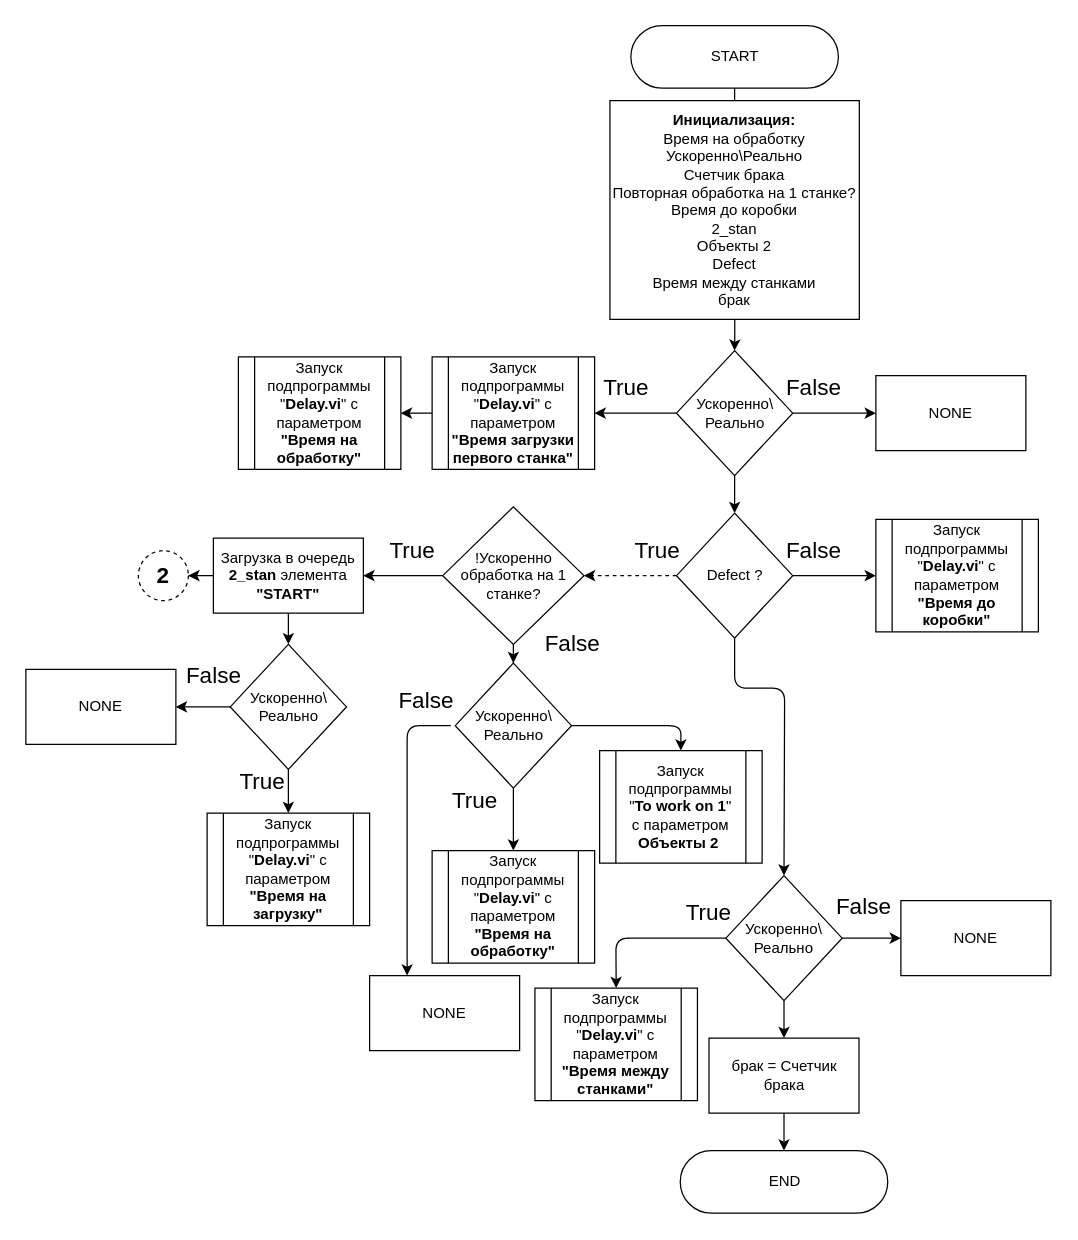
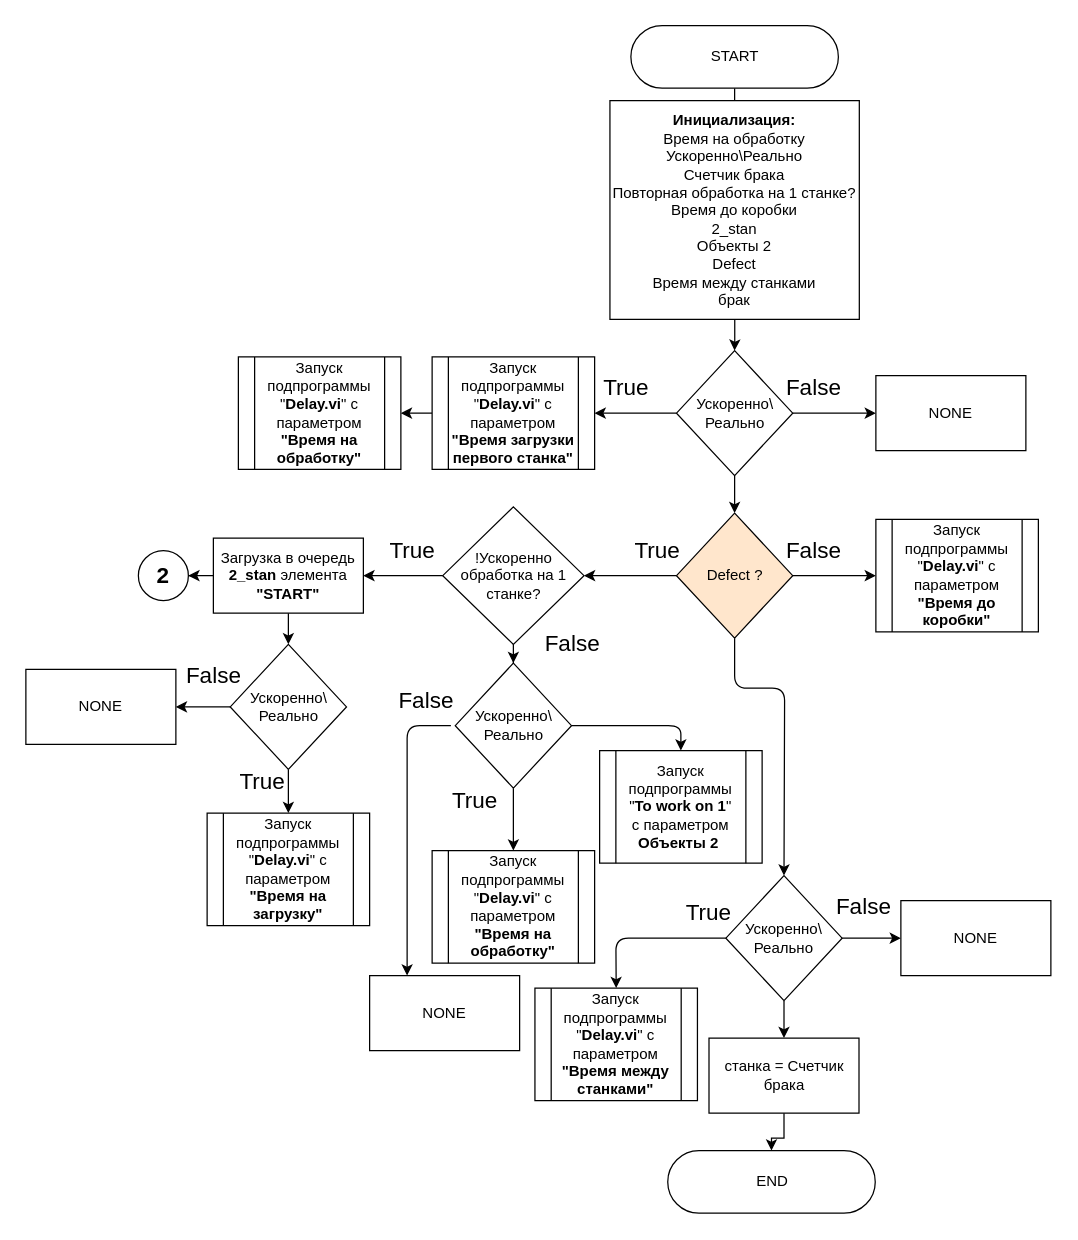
  <mxCell id="0" />
  <mxCell id="1" parent="0" />
  <mxCell id="2" value="" style="edgeStyle=orthogonalEdgeStyle;rounded=0;orthogonalLoop=1;jettySize=auto;html=1;" edge="1" parent="1" source="3" target="6"><mxGeometry relative="1" as="geometry" /></mxCell>
  <mxCell id="3" value="START" style="html=1;dashed=0;whitespace=wrap;shape=mxgraph.dfd.start" vertex="1" parent="1"><mxGeometry x="504" y="20" width="166" height="50" as="geometry" /></mxCell>
- <mxCell id="4" value="END" style="html=1;dashed=0;whitespace=wrap;shape=mxgraph.dfd.start" vertex="1" parent="1"><mxGeometry x="543.5" y="920" width="166" height="50" as="geometry" /></mxCell>
+ <mxCell id="4" value="END" style="html=1;dashed=0;whitespace=wrap;shape=mxgraph.dfd.start" vertex="1" parent="1"><mxGeometry x="533.5" y="920" width="166" height="50" as="geometry" /></mxCell>
  <mxCell id="5" value="" style="edgeStyle=orthogonalEdgeStyle;rounded=0;orthogonalLoop=1;jettySize=auto;html=1;" edge="1" parent="1" source="6" target="10"><mxGeometry relative="1" as="geometry" /></mxCell>
  <mxCell id="6" value="&lt;b&gt;Инициализация:&lt;/b&gt;&lt;br&gt;Время на обработку&lt;br&gt;Ускоренно\Реально&lt;br&gt;Счетчик брака&lt;br&gt;Повторная обработка на 1 станке?&lt;br&gt;Время до коробки&lt;br&gt;2_stan&lt;br&gt;Объекты 2&lt;br&gt;Defect&lt;br&gt;Время между станками&lt;br&gt;брак" style="whiteSpace=wrap;html=1;dashed=0;" vertex="1" parent="1"><mxGeometry x="487.25" y="80" width="199.5" height="175" as="geometry" /></mxCell>
  <mxCell id="7" value="" style="edgeStyle=orthogonalEdgeStyle;rounded=0;orthogonalLoop=1;jettySize=auto;html=1;" edge="1" parent="1" source="10" target="11"><mxGeometry relative="1" as="geometry" /></mxCell>
  <mxCell id="8" value="" style="edgeStyle=orthogonalEdgeStyle;rounded=0;orthogonalLoop=1;jettySize=auto;html=1;" edge="1" parent="1" source="10" target="15"><mxGeometry relative="1" as="geometry" /></mxCell>
  <mxCell id="9" value="" style="edgeStyle=orthogonalEdgeStyle;rounded=0;orthogonalLoop=1;jettySize=auto;html=1;" edge="1" parent="1" source="10" target="19"><mxGeometry relative="1" as="geometry" /></mxCell>
  <mxCell id="10" value="&lt;span&gt;Ускоренно\&lt;br&gt;Реально&lt;/span&gt;" style="rhombus;whiteSpace=wrap;html=1;" vertex="1" parent="1"><mxGeometry x="540.5" y="280" width="93" height="100" as="geometry" /></mxCell>
  <mxCell id="11" value="NONE" style="whiteSpace=wrap;html=1;" vertex="1" parent="1"><mxGeometry x="700" y="300" width="120" height="60" as="geometry" /></mxCell>
  <mxCell id="12" value="&lt;font style=&quot;font-size: 18px&quot;&gt;False&lt;/font&gt;" style="text;html=1;align=center;verticalAlign=middle;resizable=0;points=[];autosize=1;" vertex="1" parent="1"><mxGeometry x="620" y="300" width="60" height="20" as="geometry" /></mxCell>
  <mxCell id="13" value="&lt;font style=&quot;font-size: 18px&quot;&gt;True&lt;/font&gt;" style="text;html=1;align=center;verticalAlign=middle;resizable=0;points=[];autosize=1;" vertex="1" parent="1"><mxGeometry x="475" y="300" width="50" height="20" as="geometry" /></mxCell>
  <mxCell id="14" value="" style="edgeStyle=orthogonalEdgeStyle;rounded=0;orthogonalLoop=1;jettySize=auto;html=1;" edge="1" parent="1" source="15" target="16"><mxGeometry relative="1" as="geometry" /></mxCell>
  <mxCell id="15" value="Запуск подпрограммы &quot;&lt;b&gt;Delay.vi&lt;/b&gt;&quot; с параметром &lt;b&gt;&quot;Время загрузки первого станка&quot;&lt;/b&gt;" style="shape=process;whiteSpace=wrap;html=1;backgroundOutline=1;" vertex="1" parent="1"><mxGeometry x="345" y="285" width="130" height="90" as="geometry" /></mxCell>
  <mxCell id="16" value="Запуск подпрограммы &quot;&lt;b&gt;Delay.vi&lt;/b&gt;&quot; с параметром &lt;b&gt;&quot;Время на обработку&quot;&lt;/b&gt;" style="shape=process;whiteSpace=wrap;html=1;backgroundOutline=1;" vertex="1" parent="1"><mxGeometry x="190" y="285" width="130" height="90" as="geometry" /></mxCell>
  <mxCell id="17" value="" style="edgeStyle=orthogonalEdgeStyle;rounded=0;orthogonalLoop=1;jettySize=auto;html=1;" edge="1" parent="1" source="19"><mxGeometry relative="1" as="geometry"><mxPoint x="700" y="460" as="targetPoint" /></mxGeometry></mxCell>
- <mxCell id="18" value="" style="edgeStyle=orthogonalEdgeStyle;rounded=0;orthogonalLoop=1;jettySize=auto;html=1;entryX=1;entryY=0.5;entryDx=0;entryDy=0;dashed=1;" edge="1" parent="1" source="19" target="28"><mxGeometry relative="1" as="geometry"><mxPoint x="474" y="460" as="targetPoint" /></mxGeometry></mxCell>
- <mxCell id="19" value="Defect ?" style="rhombus;whiteSpace=wrap;html=1;" vertex="1" parent="1"><mxGeometry x="540.5" y="410" width="93" height="100" as="geometry" /></mxCell>
+ <mxCell id="18" value="" style="edgeStyle=orthogonalEdgeStyle;rounded=0;orthogonalLoop=1;jettySize=auto;html=1;entryX=1;entryY=0.5;entryDx=0;entryDy=0;" edge="1" parent="1" source="19" target="28"><mxGeometry relative="1" as="geometry"><mxPoint x="474" y="460" as="targetPoint" /></mxGeometry></mxCell>
+ <mxCell id="19" value="Defect ?" style="rhombus;whiteSpace=wrap;html=1;fillColor=#ffe6cc;" vertex="1" parent="1"><mxGeometry x="540.5" y="410" width="93" height="100" as="geometry" /></mxCell>
  <mxCell id="20" value="" style="edgeStyle=orthogonalEdgeStyle;rounded=0;orthogonalLoop=1;jettySize=auto;html=1;" edge="1" parent="1" source="22" target="53"><mxGeometry relative="1" as="geometry" /></mxCell>
  <mxCell id="21" value="" style="edgeStyle=orthogonalEdgeStyle;rounded=0;orthogonalLoop=1;jettySize=auto;html=1;" edge="1" parent="1" source="22" target="55"><mxGeometry relative="1" as="geometry" /></mxCell>
  <mxCell id="22" value="&lt;span&gt;Ускоренно\&lt;br&gt;Реально&lt;/span&gt;" style="rhombus;whiteSpace=wrap;html=1;" vertex="1" parent="1"><mxGeometry x="580" y="700" width="93" height="100" as="geometry" /></mxCell>
  <mxCell id="23" value="&lt;font style=&quot;font-size: 18px&quot;&gt;False&lt;/font&gt;" style="text;html=1;align=center;verticalAlign=middle;resizable=0;points=[];autosize=1;" vertex="1" parent="1"><mxGeometry x="620" y="430" width="60" height="20" as="geometry" /></mxCell>
  <mxCell id="24" value="Запуск подпрограммы &quot;&lt;b&gt;Delay.vi&lt;/b&gt;&quot; с параметром &lt;b&gt;&quot;Время до коробки&quot;&lt;/b&gt;" style="shape=process;whiteSpace=wrap;html=1;backgroundOutline=1;" vertex="1" parent="1"><mxGeometry x="700" y="415" width="130" height="90" as="geometry" /></mxCell>
  <mxCell id="25" value="&lt;font style=&quot;font-size: 18px&quot;&gt;True&lt;/font&gt;" style="text;html=1;align=center;verticalAlign=middle;resizable=0;points=[];autosize=1;" vertex="1" parent="1"><mxGeometry x="500" y="430" width="50" height="20" as="geometry" /></mxCell>
  <mxCell id="26" value="" style="edgeStyle=orthogonalEdgeStyle;rounded=0;orthogonalLoop=1;jettySize=auto;html=1;" edge="1" parent="1" source="28" target="31"><mxGeometry relative="1" as="geometry" /></mxCell>
  <mxCell id="27" value="" style="edgeStyle=orthogonalEdgeStyle;rounded=0;orthogonalLoop=1;jettySize=auto;html=1;" edge="1" parent="1" source="28" target="43"><mxGeometry relative="1" as="geometry" /></mxCell>
  <mxCell id="28" value="!Ускоренно обработка на 1 станке?" style="rhombus;whiteSpace=wrap;html=1;" vertex="1" parent="1"><mxGeometry x="353.5" y="405" width="113" height="110" as="geometry" /></mxCell>
  <mxCell id="29" style="edgeStyle=orthogonalEdgeStyle;rounded=0;orthogonalLoop=1;jettySize=auto;html=1;entryX=1;entryY=0.5;entryDx=0;entryDy=0;" edge="1" parent="1" source="31" target="32"><mxGeometry relative="1" as="geometry" /></mxCell>
  <mxCell id="30" value="" style="edgeStyle=orthogonalEdgeStyle;rounded=0;orthogonalLoop=1;jettySize=auto;html=1;" edge="1" parent="1" source="31" target="35"><mxGeometry relative="1" as="geometry" /></mxCell>
  <mxCell id="31" value="Загрузка в очередь &lt;b&gt;2_stan &lt;/b&gt;элемента &lt;b&gt;&quot;START&quot;&lt;/b&gt;" style="whiteSpace=wrap;html=1;" vertex="1" parent="1"><mxGeometry x="170" y="430" width="120" height="60" as="geometry" /></mxCell>
- <mxCell id="32" value="&lt;font style=&quot;font-size: 18px&quot;&gt;&lt;b&gt;2&lt;/b&gt;&lt;/font&gt;" style="ellipse;whiteSpace=wrap;html=1;aspect=fixed;dashed=1;" vertex="1" parent="1"><mxGeometry x="110" y="440" width="40" height="40" as="geometry" /></mxCell>
+ <mxCell id="32" value="&lt;font style=&quot;font-size: 18px&quot;&gt;&lt;b&gt;2&lt;/b&gt;&lt;/font&gt;" style="ellipse;whiteSpace=wrap;html=1;aspect=fixed;" vertex="1" parent="1"><mxGeometry x="110" y="440" width="40" height="40" as="geometry" /></mxCell>
  <mxCell id="33" value="" style="edgeStyle=orthogonalEdgeStyle;rounded=0;orthogonalLoop=1;jettySize=auto;html=1;" edge="1" parent="1" source="35" target="36"><mxGeometry relative="1" as="geometry" /></mxCell>
  <mxCell id="34" value="" style="edgeStyle=orthogonalEdgeStyle;rounded=0;orthogonalLoop=1;jettySize=auto;html=1;" edge="1" parent="1" source="35" target="38"><mxGeometry relative="1" as="geometry" /></mxCell>
  <mxCell id="35" value="&lt;span&gt;Ускоренно\&lt;br&gt;Реально&lt;/span&gt;" style="rhombus;whiteSpace=wrap;html=1;" vertex="1" parent="1"><mxGeometry x="183.5" y="515" width="93" height="100" as="geometry" /></mxCell>
  <mxCell id="36" value="Запуск подпрограммы &quot;&lt;b&gt;Delay.vi&lt;/b&gt;&quot; с параметром &lt;b&gt;&quot;Время на загрузку&quot;&lt;/b&gt;" style="shape=process;whiteSpace=wrap;html=1;backgroundOutline=1;" vertex="1" parent="1"><mxGeometry x="165" y="650" width="130" height="90" as="geometry" /></mxCell>
  <mxCell id="37" value="&lt;font style=&quot;font-size: 18px&quot;&gt;True&lt;/font&gt;" style="text;html=1;align=center;verticalAlign=middle;resizable=0;points=[];autosize=1;" vertex="1" parent="1"><mxGeometry x="183.5" y="615" width="50" height="20" as="geometry" /></mxCell>
  <mxCell id="38" value="NONE" style="whiteSpace=wrap;html=1;" vertex="1" parent="1"><mxGeometry y="535" width="120" height="60" as="geometry" x="20" /></mxCell>
  <mxCell id="39" value="&lt;font style=&quot;font-size: 18px&quot;&gt;False&lt;/font&gt;" style="text;html=1;align=center;verticalAlign=middle;resizable=0;points=[];autosize=1;" vertex="1" parent="1"><mxGeometry x="140" y="530" width="60" height="20" as="geometry" /></mxCell>
  <mxCell id="40" value="&lt;font style=&quot;font-size: 18px&quot;&gt;True&lt;/font&gt;" style="text;html=1;align=center;verticalAlign=middle;resizable=0;points=[];autosize=1;" vertex="1" parent="1"><mxGeometry x="303.5" y="430" width="50" height="20" as="geometry" /></mxCell>
  <mxCell id="41" value="&lt;font style=&quot;font-size: 18px&quot;&gt;False&lt;/font&gt;" style="text;html=1;align=center;verticalAlign=middle;resizable=0;points=[];autosize=1;" vertex="1" parent="1"><mxGeometry x="427.25" y="505" width="60" height="20" as="geometry" /></mxCell>
  <mxCell id="42" value="" style="edgeStyle=orthogonalEdgeStyle;rounded=0;orthogonalLoop=1;jettySize=auto;html=1;" edge="1" parent="1" source="43" target="44"><mxGeometry relative="1" as="geometry" /></mxCell>
  <mxCell id="43" value="&lt;span&gt;Ускоренно\&lt;br&gt;Реально&lt;/span&gt;" style="rhombus;whiteSpace=wrap;html=1;" vertex="1" parent="1"><mxGeometry x="363.5" y="530" width="93" height="100" as="geometry" /></mxCell>
  <mxCell id="44" value="Запуск подпрограммы &quot;&lt;b&gt;Delay.vi&lt;/b&gt;&quot; с параметром &lt;b&gt;&quot;&lt;/b&gt;&lt;b&gt;Время на обработку&lt;/b&gt;&lt;b&gt;&quot;&lt;/b&gt;" style="shape=process;whiteSpace=wrap;html=1;backgroundOutline=1;" vertex="1" parent="1"><mxGeometry x="345" y="680" width="130" height="90" as="geometry" /></mxCell>
  <mxCell id="45" value="NONE" style="whiteSpace=wrap;html=1;" vertex="1" parent="1"><mxGeometry x="295" y="780" width="120" height="60" as="geometry" /></mxCell>
  <mxCell id="46" value="" style="endArrow=classic;html=1;entryX=0.25;entryY=0;entryDx=0;entryDy=0;" edge="1" parent="1" target="45"><mxGeometry width="50" height="50" relative="1" as="geometry"><mxPoint x="360" y="580" as="sourcePoint" /><mxPoint x="410" y="650" as="targetPoint" /><Array as="points"><mxPoint x="325" y="580" /></Array></mxGeometry></mxCell>
  <mxCell id="47" value="&lt;font style=&quot;font-size: 18px&quot;&gt;False&lt;/font&gt;" style="text;html=1;align=center;verticalAlign=middle;resizable=0;points=[];autosize=1;" vertex="1" parent="1"><mxGeometry x="310" y="550" width="60" height="20" as="geometry" /></mxCell>
  <mxCell id="48" value="&lt;font style=&quot;font-size: 18px&quot;&gt;True&lt;/font&gt;" style="text;html=1;align=center;verticalAlign=middle;resizable=0;points=[];autosize=1;" vertex="1" parent="1"><mxGeometry x="353.5" y="630" width="50" height="20" as="geometry" /></mxCell>
  <mxCell id="49" value="" style="endArrow=classic;html=1;exitX=1;exitY=0.5;exitDx=0;exitDy=0;entryX=0.5;entryY=0;entryDx=0;entryDy=0;" edge="1" parent="1" source="43" target="50"><mxGeometry width="50" height="50" relative="1" as="geometry"><mxPoint x="360" y="580" as="sourcePoint" /><mxPoint x="540" y="590" as="targetPoint" /><Array as="points"><mxPoint x="544" y="580" /></Array></mxGeometry></mxCell>
  <mxCell id="50" value="Запуск подпрограммы &quot;&lt;b&gt;To work on 1&lt;/b&gt;&quot;&lt;br&gt;с параметром &lt;b&gt;Объекты 2&amp;nbsp;&lt;/b&gt;" style="shape=process;whiteSpace=wrap;html=1;backgroundOutline=1;" vertex="1" parent="1"><mxGeometry x="479" y="600" width="130" height="90" as="geometry" /></mxCell>
  <mxCell id="51" value="" style="endArrow=classic;html=1;exitX=0.5;exitY=1;exitDx=0;exitDy=0;entryX=0.5;entryY=0;entryDx=0;entryDy=0;" edge="1" parent="1" source="19" target="22"><mxGeometry width="50" height="50" relative="1" as="geometry"><mxPoint x="360" y="590" as="sourcePoint" /><mxPoint x="410" y="540" as="targetPoint" /><Array as="points"><mxPoint x="587" y="550" /><mxPoint x="627" y="550" /></Array></mxGeometry></mxCell>
  <mxCell id="52" value="" style="edgeStyle=orthogonalEdgeStyle;rounded=0;orthogonalLoop=1;jettySize=auto;html=1;" edge="1" parent="1" source="53" target="4"><mxGeometry relative="1" as="geometry" /></mxCell>
- <mxCell id="53" value="&lt;span&gt;брак = Счетчик брака&lt;/span&gt;" style="whiteSpace=wrap;html=1;" vertex="1" parent="1"><mxGeometry x="566.5" y="830" width="120" height="60" as="geometry" /></mxCell>
+ <mxCell id="53" value="&lt;span&gt;станка = Счетчик брака&lt;/span&gt;" style="whiteSpace=wrap;html=1;" vertex="1" parent="1"><mxGeometry x="566.5" y="830" width="120" height="60" as="geometry" /></mxCell>
  <mxCell id="54" value="&lt;font style=&quot;font-size: 18px&quot;&gt;False&lt;/font&gt;" style="text;html=1;align=center;verticalAlign=middle;resizable=0;points=[];autosize=1;" vertex="1" parent="1"><mxGeometry x="660" y="715" width="60" height="20" as="geometry" /></mxCell>
  <mxCell id="55" value="NONE" style="whiteSpace=wrap;html=1;" vertex="1" parent="1"><mxGeometry x="720" y="720" width="120" height="60" as="geometry" /></mxCell>
  <mxCell id="56" value="&lt;font style=&quot;font-size: 18px&quot;&gt;True&lt;/font&gt;" style="text;html=1;align=center;verticalAlign=middle;resizable=0;points=[];autosize=1;" vertex="1" parent="1"><mxGeometry x="540.5" y="720" width="50" height="20" as="geometry" /></mxCell>
  <mxCell id="57" value="Запуск подпрограммы &quot;&lt;b&gt;Delay.vi&lt;/b&gt;&quot; с параметром &lt;b&gt;&quot;Время между станками&quot;&lt;/b&gt;" style="shape=process;whiteSpace=wrap;html=1;backgroundOutline=1;" vertex="1" parent="1"><mxGeometry x="427.25" y="790" width="130" height="90" as="geometry" /></mxCell>
  <mxCell id="58" value="" style="endArrow=classic;html=1;exitX=0;exitY=0.5;exitDx=0;exitDy=0;entryX=0.5;entryY=0;entryDx=0;entryDy=0;" edge="1" parent="1" source="22" target="57"><mxGeometry width="50" height="50" relative="1" as="geometry"><mxPoint x="320" y="730" as="sourcePoint" /><mxPoint x="370" y="680" as="targetPoint" /><Array as="points"><mxPoint x="492" y="750" /></Array></mxGeometry></mxCell>
